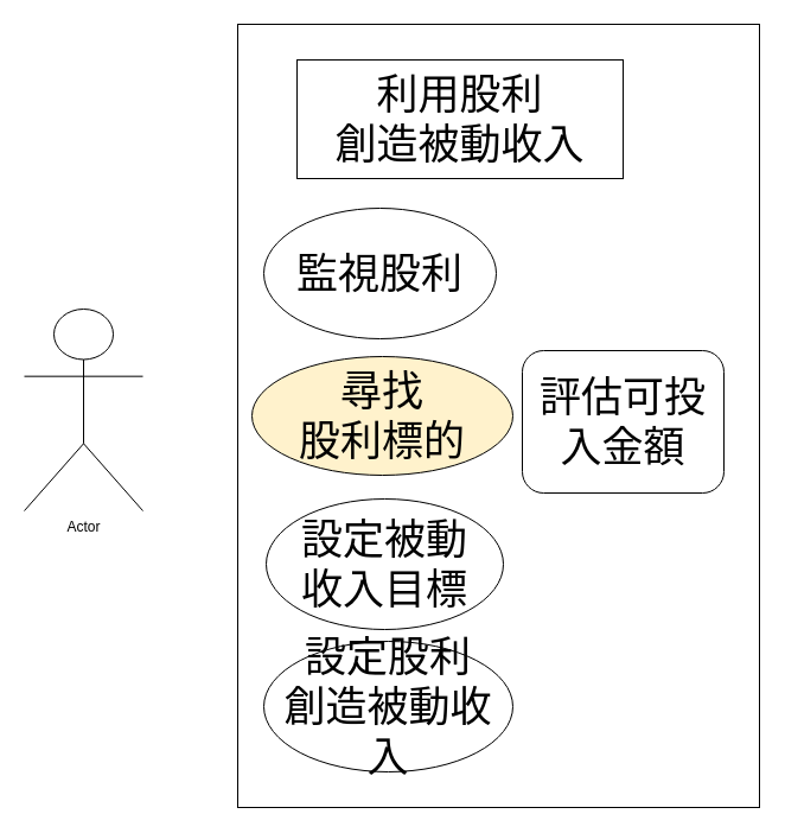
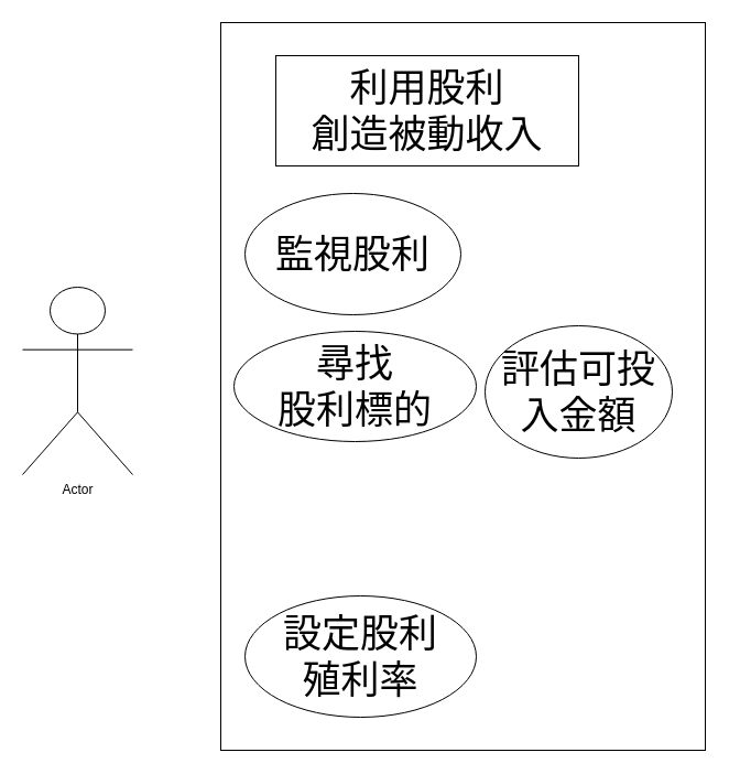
  <mxCell id="0" />
  <mxCell id="1" parent="0" />
  <mxCell id="2" value="Actor" style="shape=umlActor;verticalLabelPosition=bottom;verticalAlign=top;html=1;outlineConnect=0;" vertex="1" parent="1"><mxGeometry x="20" y="260" width="100" height="170" as="geometry" /></mxCell>
  <mxCell id="3" value="" style="rounded=0;whiteSpace=wrap;html=1;" vertex="1" parent="1"><mxGeometry x="200" y="20" width="440" height="660" as="geometry" /></mxCell>
  <mxCell id="4" value="&lt;font style=&quot;font-size: 35px&quot;&gt;監視股利&lt;/font&gt;" style="ellipse;whiteSpace=wrap;html=1;" vertex="1" parent="1"><mxGeometry x="222" y="175" width="196" height="110" as="geometry" /></mxCell>
- <mxCell id="5" value="&lt;font style=&quot;font-size: 35px&quot;&gt;尋找&lt;br&gt;股利標的&lt;/font&gt;" style="ellipse;whiteSpace=wrap;html=1;fillColor=#fff2cc;" vertex="1" parent="1"><mxGeometry x="212" y="300" width="220" height="100" as="geometry" /></mxCell>
- <mxCell id="6" value="&lt;font style=&quot;font-size: 35px&quot;&gt;設定被動&lt;br&gt;收入目標&lt;/font&gt;" style="ellipse;whiteSpace=wrap;html=1;" vertex="1" parent="1"><mxGeometry x="224" y="420" width="200" height="110" as="geometry" /></mxCell>
- <mxCell id="7" value="&lt;font style=&quot;font-size: 35px&quot;&gt;設定股利&lt;br&gt;創造被動收入&lt;/font&gt;" style="ellipse;whiteSpace=wrap;html=1;" vertex="1" parent="1"><mxGeometry x="222" y="540" width="210" height="110" as="geometry" /></mxCell>
+ <mxCell id="5" value="&lt;font style=&quot;font-size: 35px&quot;&gt;尋找&lt;br&gt;股利標的&lt;/font&gt;" style="ellipse;whiteSpace=wrap;html=1;" vertex="1" parent="1"><mxGeometry x="212" y="300" width="220" height="100" as="geometry" /></mxCell>
+ <mxCell id="7" value="&lt;font style=&quot;font-size: 35px&quot;&gt;設定股利&lt;br&gt;殖利率&lt;/font&gt;" style="ellipse;whiteSpace=wrap;html=1;" vertex="1" parent="1"><mxGeometry x="222" y="540" width="210" height="110" as="geometry" /></mxCell>
  <mxCell id="8" value="利用股利&lt;br&gt;創造被動收入" style="rounded=0;whiteSpace=wrap;html=1;fontSize=35;" vertex="1" parent="1"><mxGeometry x="250" y="50" width="275" height="100" as="geometry" /></mxCell>
- <mxCell id="9" value="&lt;span style=&quot;font-size: 35px&quot;&gt;評估可投入金額&lt;/span&gt;" style="whiteSpace=wrap;html=1;rounded=1;" vertex="1" parent="1"><mxGeometry x="440" y="295" width="170" height="120" as="geometry" /></mxCell>
+ <mxCell id="9" value="&lt;span style=&quot;font-size: 35px&quot;&gt;評估可投入金額&lt;/span&gt;" style="ellipse;whiteSpace=wrap;html=1;" vertex="1" parent="1"><mxGeometry x="440" y="295" width="170" height="120" as="geometry" /></mxCell>
